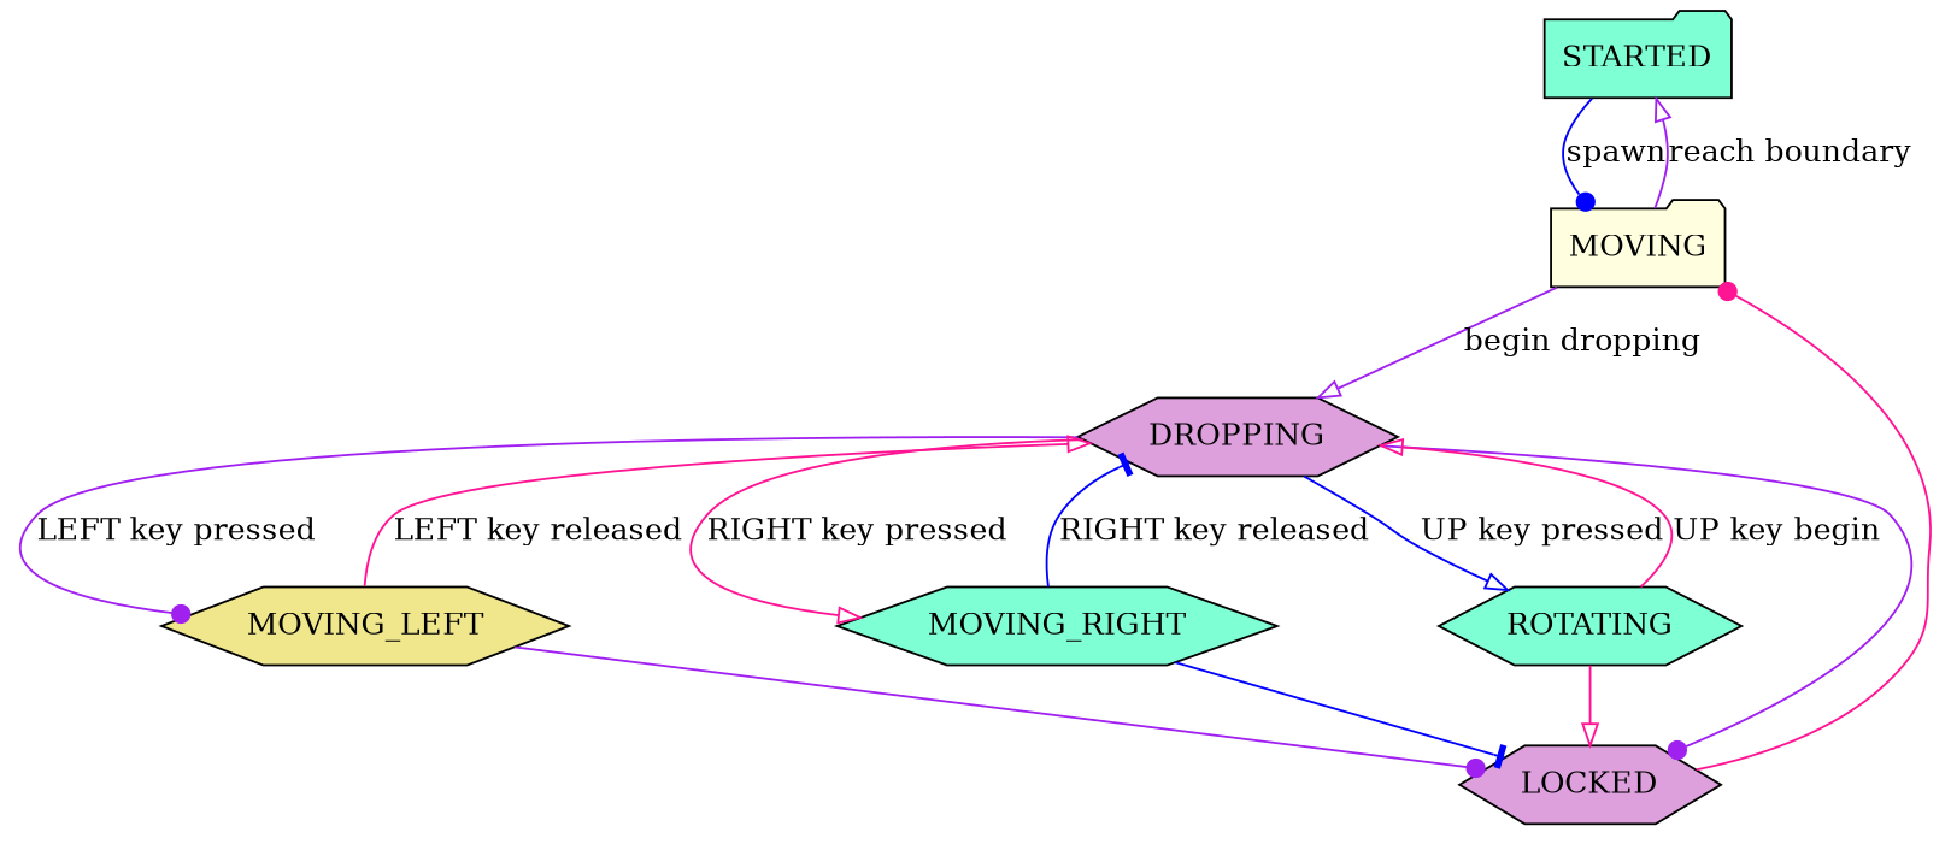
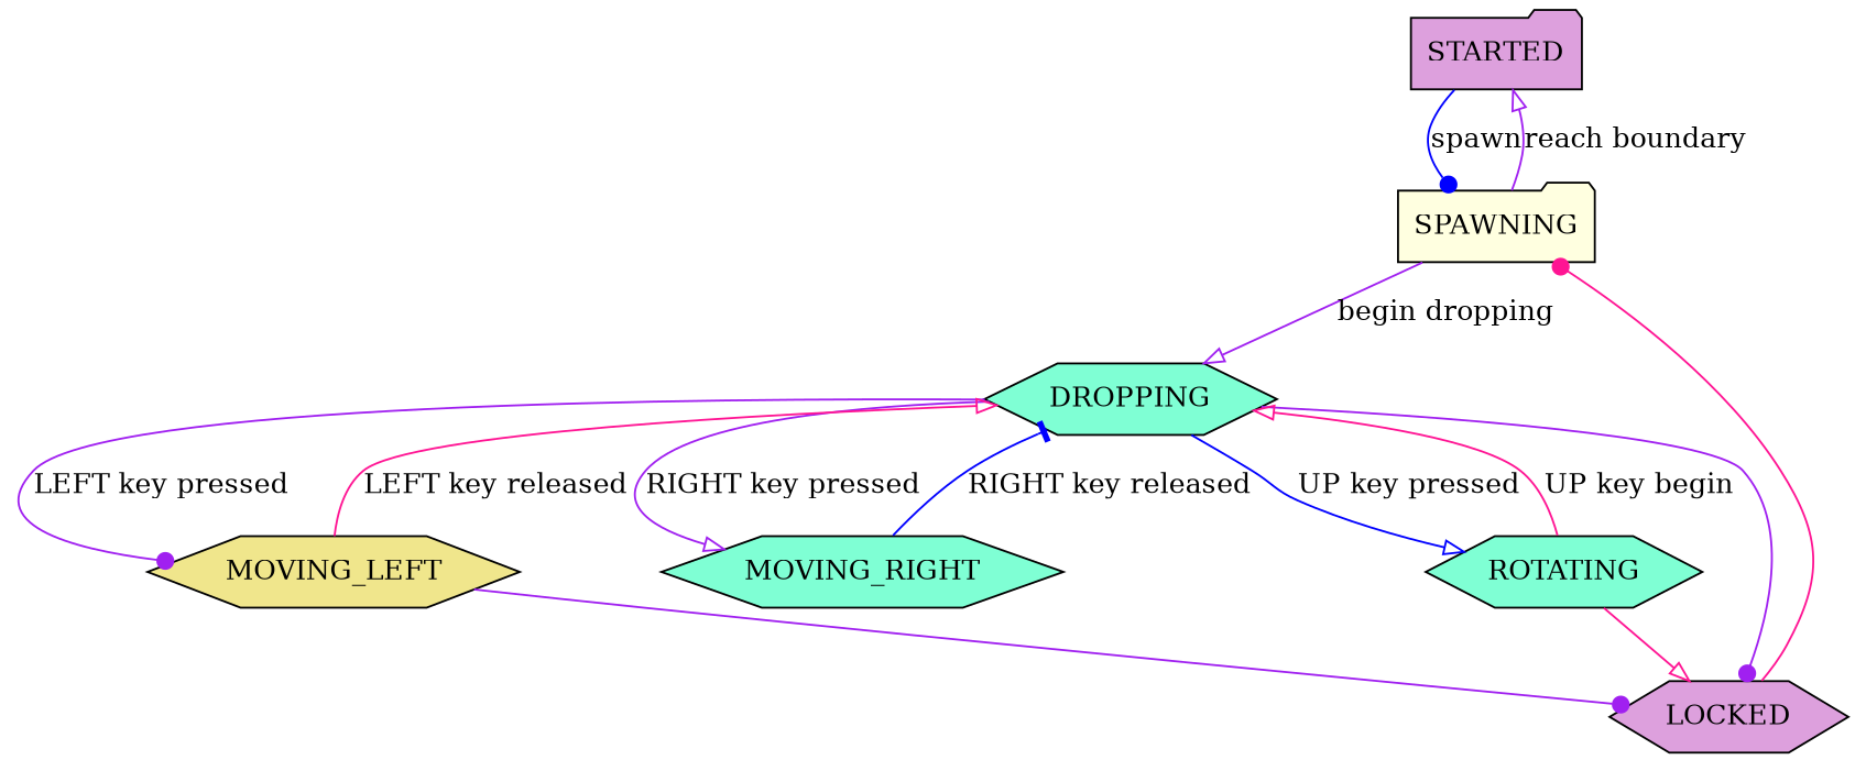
  digraph {
    rankdir=TB
    node [fillcolor=aquamarine shape=hexagon style=filled]
    edge [arrowhead=onormal color=purple]
-   STARTED [shape=folder]
-   SPAWNING [fillcolor=lightyellow shape=folder label=MOVING]
-   DROPPING [fillcolor=plum]
+   STARTED [fillcolor=plum shape=folder]
+   SPAWNING [fillcolor=lightyellow shape=folder]
+   DROPPING
    MOVING_LEFT [fillcolor=khaki]
    MOVING_RIGHT
    ROTATING
    LOCKED [fillcolor=plum]
    STARTED -> SPAWNING [arrowhead=dot color=blue label=spawn]
    SPAWNING -> STARTED [label="reach boundary"]
    SPAWNING -> DROPPING [label="begin dropping"]
    DROPPING -> MOVING_LEFT [arrowhead=dot label="LEFT key pressed"]
-   DROPPING -> MOVING_RIGHT [color=deeppink label="RIGHT key pressed"]
+   DROPPING -> MOVING_RIGHT [label="RIGHT key pressed"]
    DROPPING -> ROTATING [color=blue label="UP key pressed"]
    DROPPING -> LOCKED [arrowhead=dot]
    MOVING_LEFT -> DROPPING [color=deeppink label="LEFT key released"]
    MOVING_LEFT -> LOCKED [arrowhead=dot]
    MOVING_RIGHT -> DROPPING [arrowhead=tee color=blue label="RIGHT key released"]
-   MOVING_RIGHT -> LOCKED [arrowhead=tee color=blue]
    ROTATING -> DROPPING [color=deeppink label="UP key begin"]
    ROTATING -> LOCKED [color=deeppink]
    LOCKED -> SPAWNING [arrowhead=dot color=deeppink]
  }
